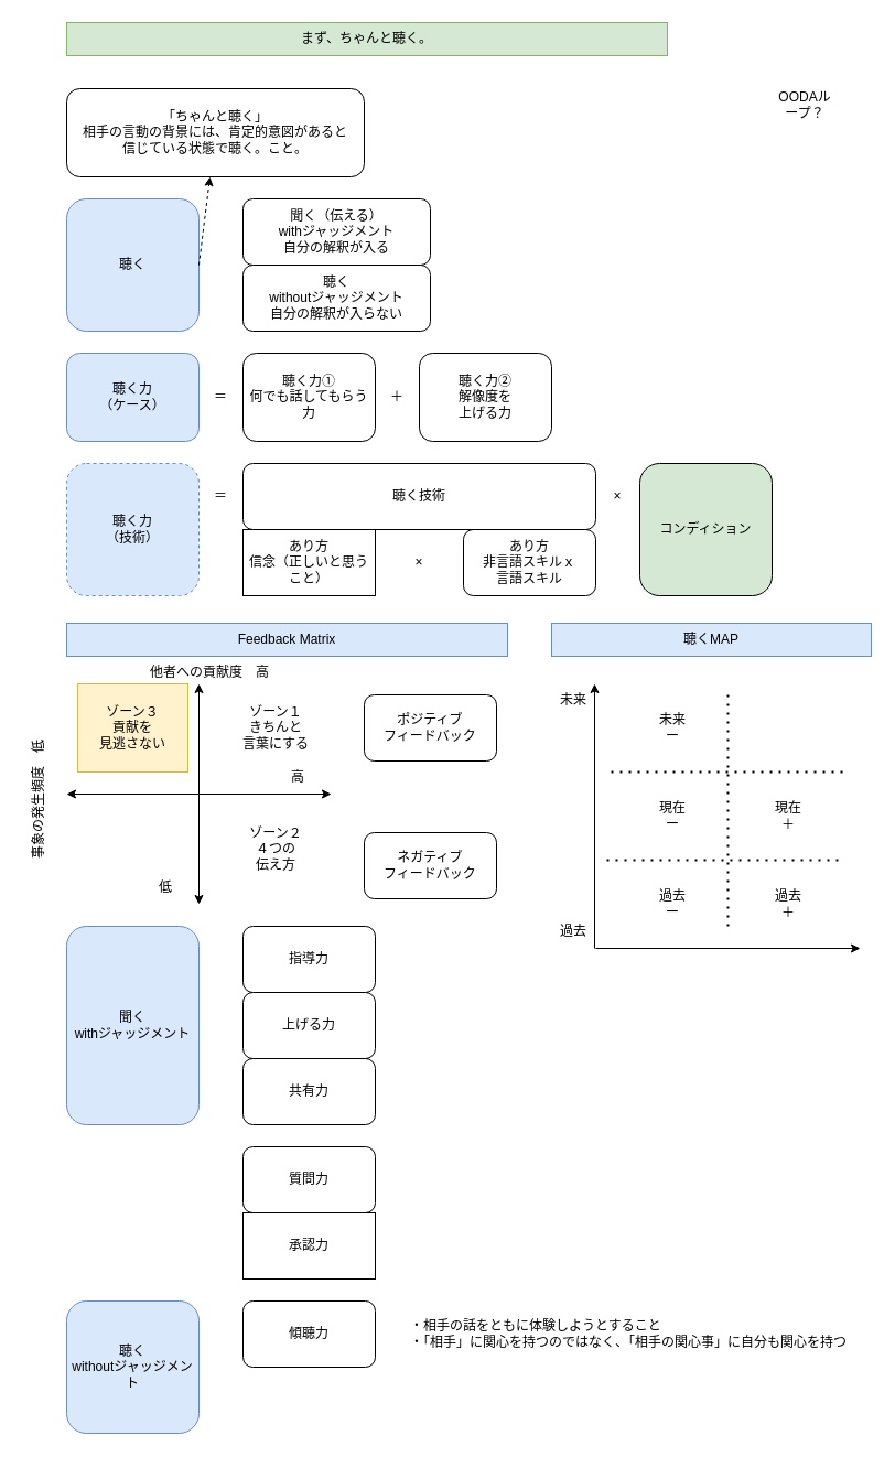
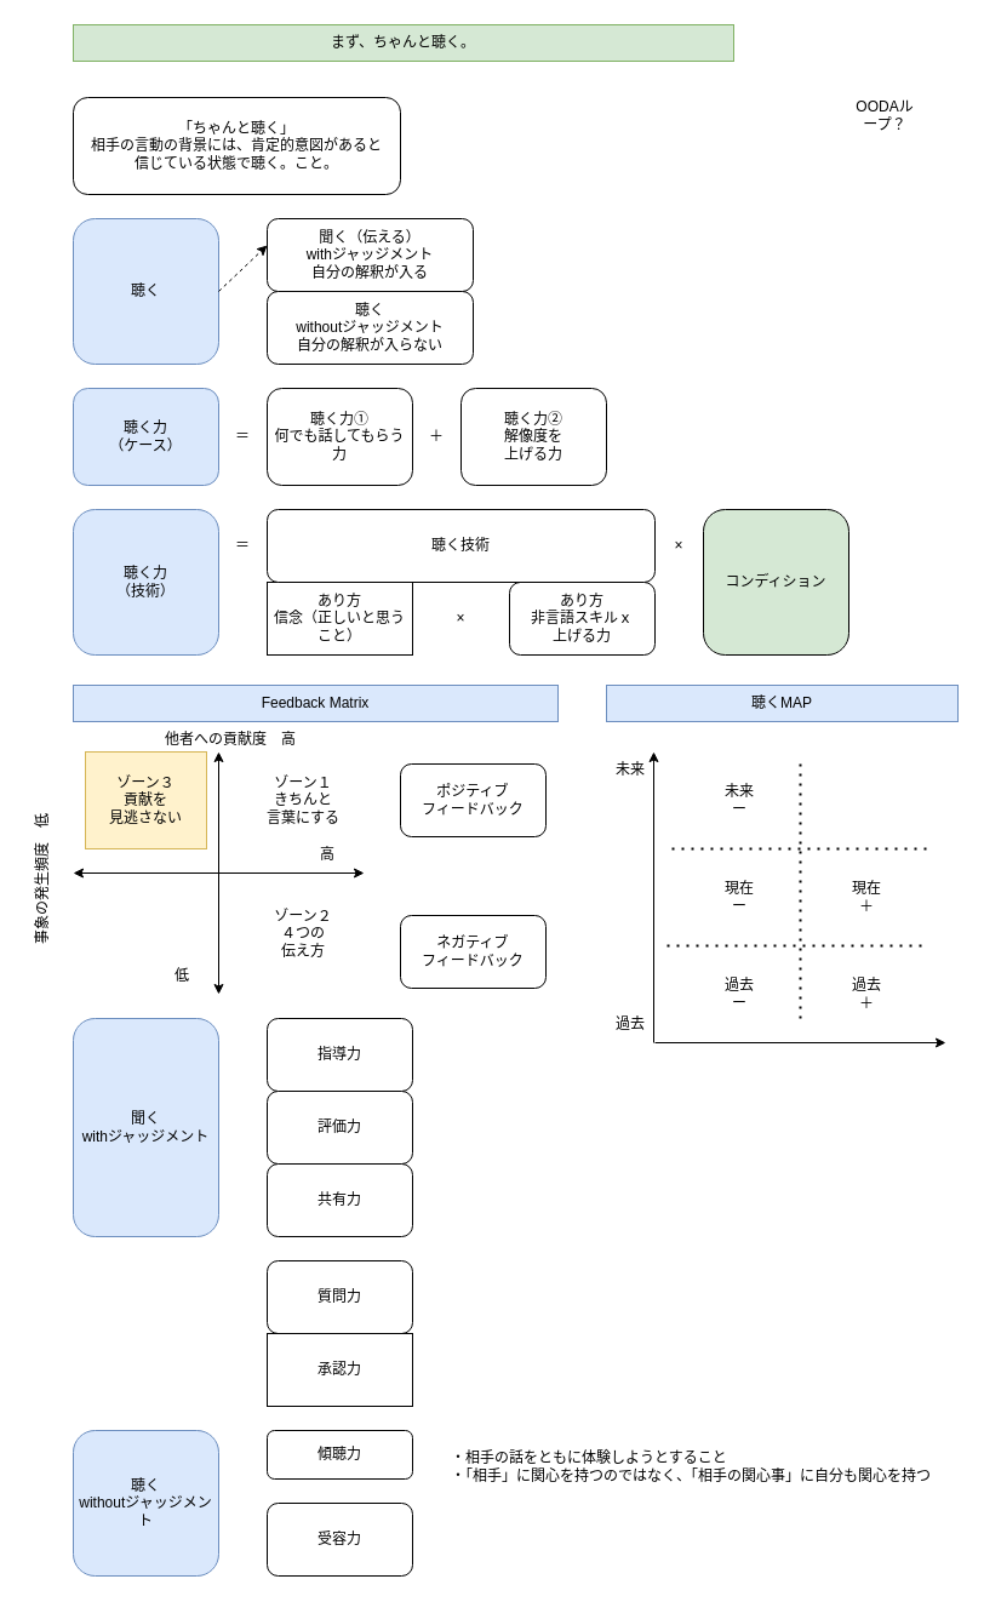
  <mxCell id="0" />
  <mxCell id="1" parent="0" />
  <mxCell id="2" value="まず、ちゃんと聴く。" style="text;html=1;align=center;verticalAlign=middle;whiteSpace=wrap;rounded=0;fillColor=#d5e8d4;strokeColor=#82b366;" vertex="1" parent="1"><mxGeometry x="60" y="20" width="545" height="30" as="geometry" /></mxCell>
  <mxCell id="3" value="「ちゃんと聴く」&lt;div&gt;相手の言動の背景には、&lt;span style=&quot;background-color: transparent; color: light-dark(rgb(0, 0, 0), rgb(255, 255, 255));&quot;&gt;肯定的意図があると&lt;/span&gt;&lt;/div&gt;&lt;div&gt;&lt;span style=&quot;background-color: transparent; color: light-dark(rgb(0, 0, 0), rgb(255, 255, 255));&quot;&gt;信じている状態で聴く。こと。&lt;/span&gt;&lt;/div&gt;" style="rounded=1;whiteSpace=wrap;html=1;" vertex="1" parent="1"><mxGeometry x="60" y="80" width="270" height="80" as="geometry" /></mxCell>
  <mxCell id="4" value="聴く力&lt;div&gt;（ケース）&lt;/div&gt;" style="rounded=1;whiteSpace=wrap;html=1;fillColor=#dae8fc;strokeColor=#6c8ebf;" vertex="1" parent="1"><mxGeometry x="60" y="320" width="120" height="80" as="geometry" /></mxCell>
  <mxCell id="5" value="聴く力①&lt;div&gt;何でも話してもらう力&lt;/div&gt;" style="rounded=1;whiteSpace=wrap;html=1;" vertex="1" parent="1"><mxGeometry x="220" y="320" width="120" height="80" as="geometry" /></mxCell>
  <mxCell id="6" value="聴く力➁&lt;div&gt;解像度を&lt;/div&gt;&lt;div&gt;上げる力&lt;/div&gt;" style="rounded=1;whiteSpace=wrap;html=1;" vertex="1" parent="1"><mxGeometry x="380" y="320" width="120" height="80" as="geometry" /></mxCell>
  <mxCell id="7" value="＝" style="text;html=1;align=center;verticalAlign=middle;whiteSpace=wrap;rounded=0;" vertex="1" parent="1"><mxGeometry x="180" y="340" width="40" height="40" as="geometry" /></mxCell>
  <mxCell id="8" value="＋" style="text;html=1;align=center;verticalAlign=middle;whiteSpace=wrap;rounded=0;" vertex="1" parent="1"><mxGeometry x="340" y="340" width="40" height="40" as="geometry" /></mxCell>
  <mxCell id="9" value="聴く" style="rounded=1;whiteSpace=wrap;html=1;fillColor=#dae8fc;strokeColor=#6c8ebf;" vertex="1" parent="1"><mxGeometry x="60" y="180" width="120" height="120" as="geometry" /></mxCell>
  <mxCell id="10" value="聞く（伝える）&lt;div&gt;withジャッジメント&lt;/div&gt;&lt;div&gt;自分の解釈が入る&lt;/div&gt;" style="rounded=1;whiteSpace=wrap;html=1;" vertex="1" parent="1"><mxGeometry x="220" y="180" width="170" height="60" as="geometry" /></mxCell>
  <mxCell id="11" value="聴く&lt;div&gt;withoutジャッジメント&lt;/div&gt;&lt;div&gt;自分の解釈が入らない&lt;/div&gt;" style="rounded=1;whiteSpace=wrap;html=1;" vertex="1" parent="1"><mxGeometry x="220" y="240" width="170" height="60" as="geometry" /></mxCell>
- <mxCell id="12" value="" style="endArrow=classic;html=1;rounded=0;exitX=1;exitY=0.5;exitDx=0;exitDy=0;dashed=1;" edge="1" parent="1" source="9" target="3"><mxGeometry width="50" height="50" relative="1" as="geometry"><mxPoint x="180" y="220" as="sourcePoint" /><mxPoint x="230" y="170" as="targetPoint" /></mxGeometry></mxCell>
- <mxCell id="13" value="聴く力&lt;div&gt;（技術）&lt;/div&gt;" style="rounded=1;whiteSpace=wrap;html=1;fillColor=#dae8fc;strokeColor=#6c8ebf;dashed=1;" vertex="1" parent="1"><mxGeometry x="60" y="420" width="120" height="120" as="geometry" /></mxCell>
+ <mxCell id="12" value="" style="endArrow=classic;html=1;rounded=0;entryX=0;entryY=0.367;entryDx=0;entryDy=0;entryPerimeter=0;exitX=1;exitY=0.5;exitDx=0;exitDy=0;dashed=1;" edge="1" parent="1" source="9" target="10"><mxGeometry width="50" height="50" relative="1" as="geometry"><mxPoint x="180" y="220" as="sourcePoint" /><mxPoint x="230" y="170" as="targetPoint" /></mxGeometry></mxCell>
+ <mxCell id="13" value="聴く力&lt;div&gt;（技術）&lt;/div&gt;" style="rounded=1;whiteSpace=wrap;html=1;fillColor=#dae8fc;strokeColor=#6c8ebf;" vertex="1" parent="1"><mxGeometry x="60" y="420" width="120" height="120" as="geometry" /></mxCell>
  <mxCell id="14" value="あり方&lt;div&gt;信念（正しいと思うこと）&lt;/div&gt;" style="whiteSpace=wrap;html=1;rounded=0;" vertex="1" parent="1"><mxGeometry x="220" y="480" width="120" height="60" as="geometry" /></mxCell>
- <mxCell id="15" value="あり方&lt;div&gt;非言語スキルｘ&lt;/div&gt;&lt;div&gt;言語スキル&lt;/div&gt;" style="rounded=1;whiteSpace=wrap;html=1;" vertex="1" parent="1"><mxGeometry x="420" y="480" width="120" height="60" as="geometry" /></mxCell>
+ <mxCell id="15" value="あり方&lt;div&gt;非言語スキルｘ&lt;/div&gt;&lt;div&gt;上げる力&lt;/div&gt;" style="rounded=1;whiteSpace=wrap;html=1;" vertex="1" parent="1"><mxGeometry x="420" y="480" width="120" height="60" as="geometry" /></mxCell>
  <mxCell id="16" value="コンディション" style="rounded=1;whiteSpace=wrap;html=1;fillColor=#d5e8d4;" vertex="1" parent="1"><mxGeometry x="580" y="420" width="120" height="120" as="geometry" /></mxCell>
  <mxCell id="17" value="聴く技術" style="rounded=1;whiteSpace=wrap;html=1;" vertex="1" parent="1"><mxGeometry x="220" y="420" width="320" height="60" as="geometry" /></mxCell>
  <mxCell id="18" value="＝" style="text;html=1;align=center;verticalAlign=middle;whiteSpace=wrap;rounded=0;" vertex="1" parent="1"><mxGeometry x="180" y="430" width="40" height="40" as="geometry" /></mxCell>
  <mxCell id="19" value="×" style="text;html=1;align=center;verticalAlign=middle;whiteSpace=wrap;rounded=0;" vertex="1" parent="1"><mxGeometry x="360" y="490" width="40" height="40" as="geometry" /></mxCell>
  <mxCell id="20" value="×" style="text;html=1;align=center;verticalAlign=middle;whiteSpace=wrap;rounded=0;" vertex="1" parent="1"><mxGeometry x="540" y="430" width="40" height="40" as="geometry" /></mxCell>
  <mxCell id="21" value="Feedback Matrix" style="text;html=1;align=center;verticalAlign=middle;whiteSpace=wrap;rounded=0;fillColor=#dae8fc;strokeColor=#6c8ebf;" vertex="1" parent="1"><mxGeometry x="60" y="565" width="400" height="30" as="geometry" /></mxCell>
  <mxCell id="22" value="" style="endArrow=classic;startArrow=classic;html=1;rounded=0;" edge="1" parent="1"><mxGeometry width="50" height="50" relative="1" as="geometry"><mxPoint x="180" y="820" as="sourcePoint" /><mxPoint x="180" y="620" as="targetPoint" /></mxGeometry></mxCell>
  <mxCell id="23" value="" style="endArrow=classic;startArrow=classic;html=1;rounded=0;" edge="1" parent="1"><mxGeometry width="50" height="50" relative="1" as="geometry"><mxPoint x="60" y="720" as="sourcePoint" /><mxPoint x="300" y="720" as="targetPoint" /></mxGeometry></mxCell>
  <mxCell id="24" value="ゾーン１&lt;div&gt;きちんと&lt;/div&gt;&lt;div&gt;言葉にする&lt;/div&gt;" style="text;html=1;align=center;verticalAlign=middle;whiteSpace=wrap;rounded=0;" vertex="1" parent="1"><mxGeometry x="200" y="620" width="100" height="80" as="geometry" /></mxCell>
  <mxCell id="25" value="ゾーン３&lt;div&gt;貢献を&lt;/div&gt;&lt;div&gt;見逃さない&lt;/div&gt;" style="text;html=1;align=center;verticalAlign=middle;whiteSpace=wrap;rounded=0;fillColor=#fff2cc;strokeColor=#d6b656;" vertex="1" parent="1"><mxGeometry x="70" y="620" width="100" height="80" as="geometry" /></mxCell>
  <mxCell id="26" value="ゾーン２&lt;div&gt;４つの&lt;/div&gt;&lt;div&gt;伝え方&lt;/div&gt;" style="text;html=1;align=center;verticalAlign=middle;whiteSpace=wrap;rounded=0;" vertex="1" parent="1"><mxGeometry x="200" y="730" width="100" height="80" as="geometry" /></mxCell>
  <mxCell id="27" value="ポジティブ&lt;div&gt;フィードバック&lt;/div&gt;" style="rounded=1;whiteSpace=wrap;html=1;" vertex="1" parent="1"><mxGeometry x="330" y="630" width="120" height="60" as="geometry" /></mxCell>
  <mxCell id="28" value="ネガティブ&lt;div&gt;フィードバック&lt;/div&gt;" style="rounded=1;whiteSpace=wrap;html=1;" vertex="1" parent="1"><mxGeometry x="330" y="755" width="120" height="60" as="geometry" /></mxCell>
  <mxCell id="29" value="他者への貢献度　高" style="text;html=1;align=center;verticalAlign=middle;whiteSpace=wrap;rounded=0;" vertex="1" parent="1"><mxGeometry x="130" y="595" width="120" height="30" as="geometry" /></mxCell>
  <mxCell id="30" value="事象の発生頻度　低" style="text;html=1;align=center;verticalAlign=middle;whiteSpace=wrap;rounded=0;horizontal=0;" vertex="1" parent="1"><mxGeometry x="20" y="640" width="30" height="170" as="geometry" /></mxCell>
  <mxCell id="31" value="低" style="text;html=1;align=center;verticalAlign=middle;whiteSpace=wrap;rounded=0;" vertex="1" parent="1"><mxGeometry x="120" y="790" width="60" height="30" as="geometry" /></mxCell>
  <mxCell id="32" value="高" style="text;html=1;align=center;verticalAlign=middle;whiteSpace=wrap;rounded=0;" vertex="1" parent="1"><mxGeometry x="240" y="690" width="60" height="30" as="geometry" /></mxCell>
  <mxCell id="33" value="聞く&lt;div&gt;withジャッジメント&lt;/div&gt;" style="rounded=1;whiteSpace=wrap;html=1;fillColor=#dae8fc;strokeColor=#6c8ebf;" vertex="1" parent="1"><mxGeometry x="60" y="840" width="120" height="180" as="geometry" /></mxCell>
  <mxCell id="34" value="指導力" style="rounded=1;whiteSpace=wrap;html=1;" vertex="1" parent="1"><mxGeometry x="220" y="840" width="120" height="60" as="geometry" /></mxCell>
- <mxCell id="35" value="上げる力" style="rounded=1;whiteSpace=wrap;html=1;" vertex="1" parent="1"><mxGeometry x="220" y="900" width="120" height="60" as="geometry" /></mxCell>
+ <mxCell id="35" value="評価力" style="rounded=1;whiteSpace=wrap;html=1;" vertex="1" parent="1"><mxGeometry x="220" y="900" width="120" height="60" as="geometry" /></mxCell>
  <mxCell id="36" value="共有力" style="rounded=1;whiteSpace=wrap;html=1;" vertex="1" parent="1"><mxGeometry x="220" y="960" width="120" height="60" as="geometry" /></mxCell>
  <mxCell id="37" value="聴く&lt;div&gt;withoutジャッジメント&lt;/div&gt;" style="rounded=1;whiteSpace=wrap;html=1;fillColor=#dae8fc;strokeColor=#6c8ebf;" vertex="1" parent="1"><mxGeometry x="60" y="1180" width="120" height="120" as="geometry" /></mxCell>
  <mxCell id="38" value="質問力" style="rounded=1;whiteSpace=wrap;html=1;" vertex="1" parent="1"><mxGeometry x="220" y="1040" width="120" height="60" as="geometry" /></mxCell>
  <mxCell id="39" value="承認力" style="whiteSpace=wrap;html=1;rounded=0;" vertex="1" parent="1"><mxGeometry x="220" y="1100" width="120" height="60" as="geometry" /></mxCell>
- <mxCell id="40" value="傾聴力" style="rounded=1;whiteSpace=wrap;html=1;" vertex="1" parent="1"><mxGeometry x="220" y="1180" width="120" height="60" as="geometry" /></mxCell>
+ <mxCell id="40" value="傾聴力" style="rounded=1;whiteSpace=wrap;html=1;" vertex="1" parent="1"><mxGeometry x="220" y="1180" width="120" height="40" as="geometry" /></mxCell>
+ <mxCell id="41" value="受容力" style="rounded=1;whiteSpace=wrap;html=1;" vertex="1" parent="1"><mxGeometry x="220" y="1240" width="120" height="60" as="geometry" /></mxCell>
  <mxCell id="42" value="OODAループ？" style="text;html=1;align=center;verticalAlign=middle;whiteSpace=wrap;rounded=0;" vertex="1" parent="1"><mxGeometry x="700" y="80" width="60" height="30" as="geometry" /></mxCell>
  <mxCell id="43" value="・相手の話をともに体験しようとすること&lt;div&gt;・「相手」に関心を持つのではなく、「相手の関心事」に自分も関心を持つ&lt;/div&gt;" style="text;html=1;align=left;verticalAlign=middle;whiteSpace=wrap;rounded=0;" vertex="1" parent="1"><mxGeometry x="370" y="1180" width="420" height="60" as="geometry" /></mxCell>
  <mxCell id="44" value="聴くMAP" style="text;html=1;align=center;verticalAlign=middle;whiteSpace=wrap;rounded=0;fillColor=#dae8fc;strokeColor=#6c8ebf;" vertex="1" parent="1"><mxGeometry x="500" y="565" width="290" height="30" as="geometry" /></mxCell>
  <mxCell id="45" value="" style="endArrow=classic;startArrow=none;html=1;rounded=0;startFill=0;" edge="1" parent="1"><mxGeometry width="50" height="50" relative="1" as="geometry"><mxPoint x="539" y="860" as="sourcePoint" /><mxPoint x="539" y="620" as="targetPoint" /></mxGeometry></mxCell>
  <mxCell id="46" value="未来&lt;div&gt;ー&lt;/div&gt;" style="text;html=1;align=center;verticalAlign=middle;whiteSpace=wrap;rounded=0;" vertex="1" parent="1"><mxGeometry x="570" y="620" width="80" height="80" as="geometry" /></mxCell>
  <mxCell id="47" value="" style="endArrow=none;dashed=1;html=1;dashPattern=1 3;strokeWidth=2;rounded=0;" edge="1" parent="1"><mxGeometry width="50" height="50" relative="1" as="geometry"><mxPoint x="660" y="840" as="sourcePoint" /><mxPoint x="660" y="630" as="targetPoint" /></mxGeometry></mxCell>
  <mxCell id="48" value="" style="endArrow=classic;startArrow=none;html=1;rounded=0;startFill=0;" edge="1" parent="1"><mxGeometry width="50" height="50" relative="1" as="geometry"><mxPoint x="540" y="860" as="sourcePoint" /><mxPoint x="780" y="860" as="targetPoint" /></mxGeometry></mxCell>
  <mxCell id="49" value="" style="endArrow=none;dashed=1;html=1;dashPattern=1 3;strokeWidth=2;rounded=0;" edge="1" parent="1"><mxGeometry width="50" height="50" relative="1" as="geometry"><mxPoint x="764" y="700" as="sourcePoint" /><mxPoint x="550" y="700" as="targetPoint" /></mxGeometry></mxCell>
  <mxCell id="50" value="" style="endArrow=none;dashed=1;html=1;dashPattern=1 3;strokeWidth=2;rounded=0;entryX=0;entryY=1;entryDx=0;entryDy=0;" edge="1" parent="1"><mxGeometry width="50" height="50" relative="1" as="geometry"><mxPoint x="760" y="780" as="sourcePoint" /><mxPoint x="550" y="780" as="targetPoint" /></mxGeometry></mxCell>
  <mxCell id="51" value="現在&lt;br&gt;&lt;div&gt;ー&lt;/div&gt;" style="text;html=1;align=center;verticalAlign=middle;whiteSpace=wrap;rounded=0;" vertex="1" parent="1"><mxGeometry x="570" y="700" width="80" height="80" as="geometry" /></mxCell>
  <mxCell id="52" value="現在&lt;br&gt;&lt;div&gt;＋&lt;/div&gt;" style="text;html=1;align=center;verticalAlign=middle;whiteSpace=wrap;rounded=0;" vertex="1" parent="1"><mxGeometry x="680" y="700" width="70" height="80" as="geometry" /></mxCell>
  <mxCell id="53" value="未来" style="text;html=1;align=center;verticalAlign=middle;whiteSpace=wrap;rounded=0;" vertex="1" parent="1"><mxGeometry x="490" y="620" width="60" height="30" as="geometry" /></mxCell>
  <mxCell id="54" value="過去" style="text;html=1;align=center;verticalAlign=middle;whiteSpace=wrap;rounded=0;" vertex="1" parent="1"><mxGeometry x="490" y="830" width="60" height="30" as="geometry" /></mxCell>
  <mxCell id="55" value="過去&lt;br&gt;&lt;div&gt;ー&lt;/div&gt;" style="text;html=1;align=center;verticalAlign=middle;whiteSpace=wrap;rounded=0;" vertex="1" parent="1"><mxGeometry x="570" y="780" width="80" height="80" as="geometry" /></mxCell>
  <mxCell id="56" value="&lt;div&gt;過去&lt;/div&gt;&lt;div&gt;＋&lt;/div&gt;" style="text;html=1;align=center;verticalAlign=middle;whiteSpace=wrap;rounded=0;" vertex="1" parent="1"><mxGeometry x="680" y="780" width="70" height="80" as="geometry" /></mxCell>
